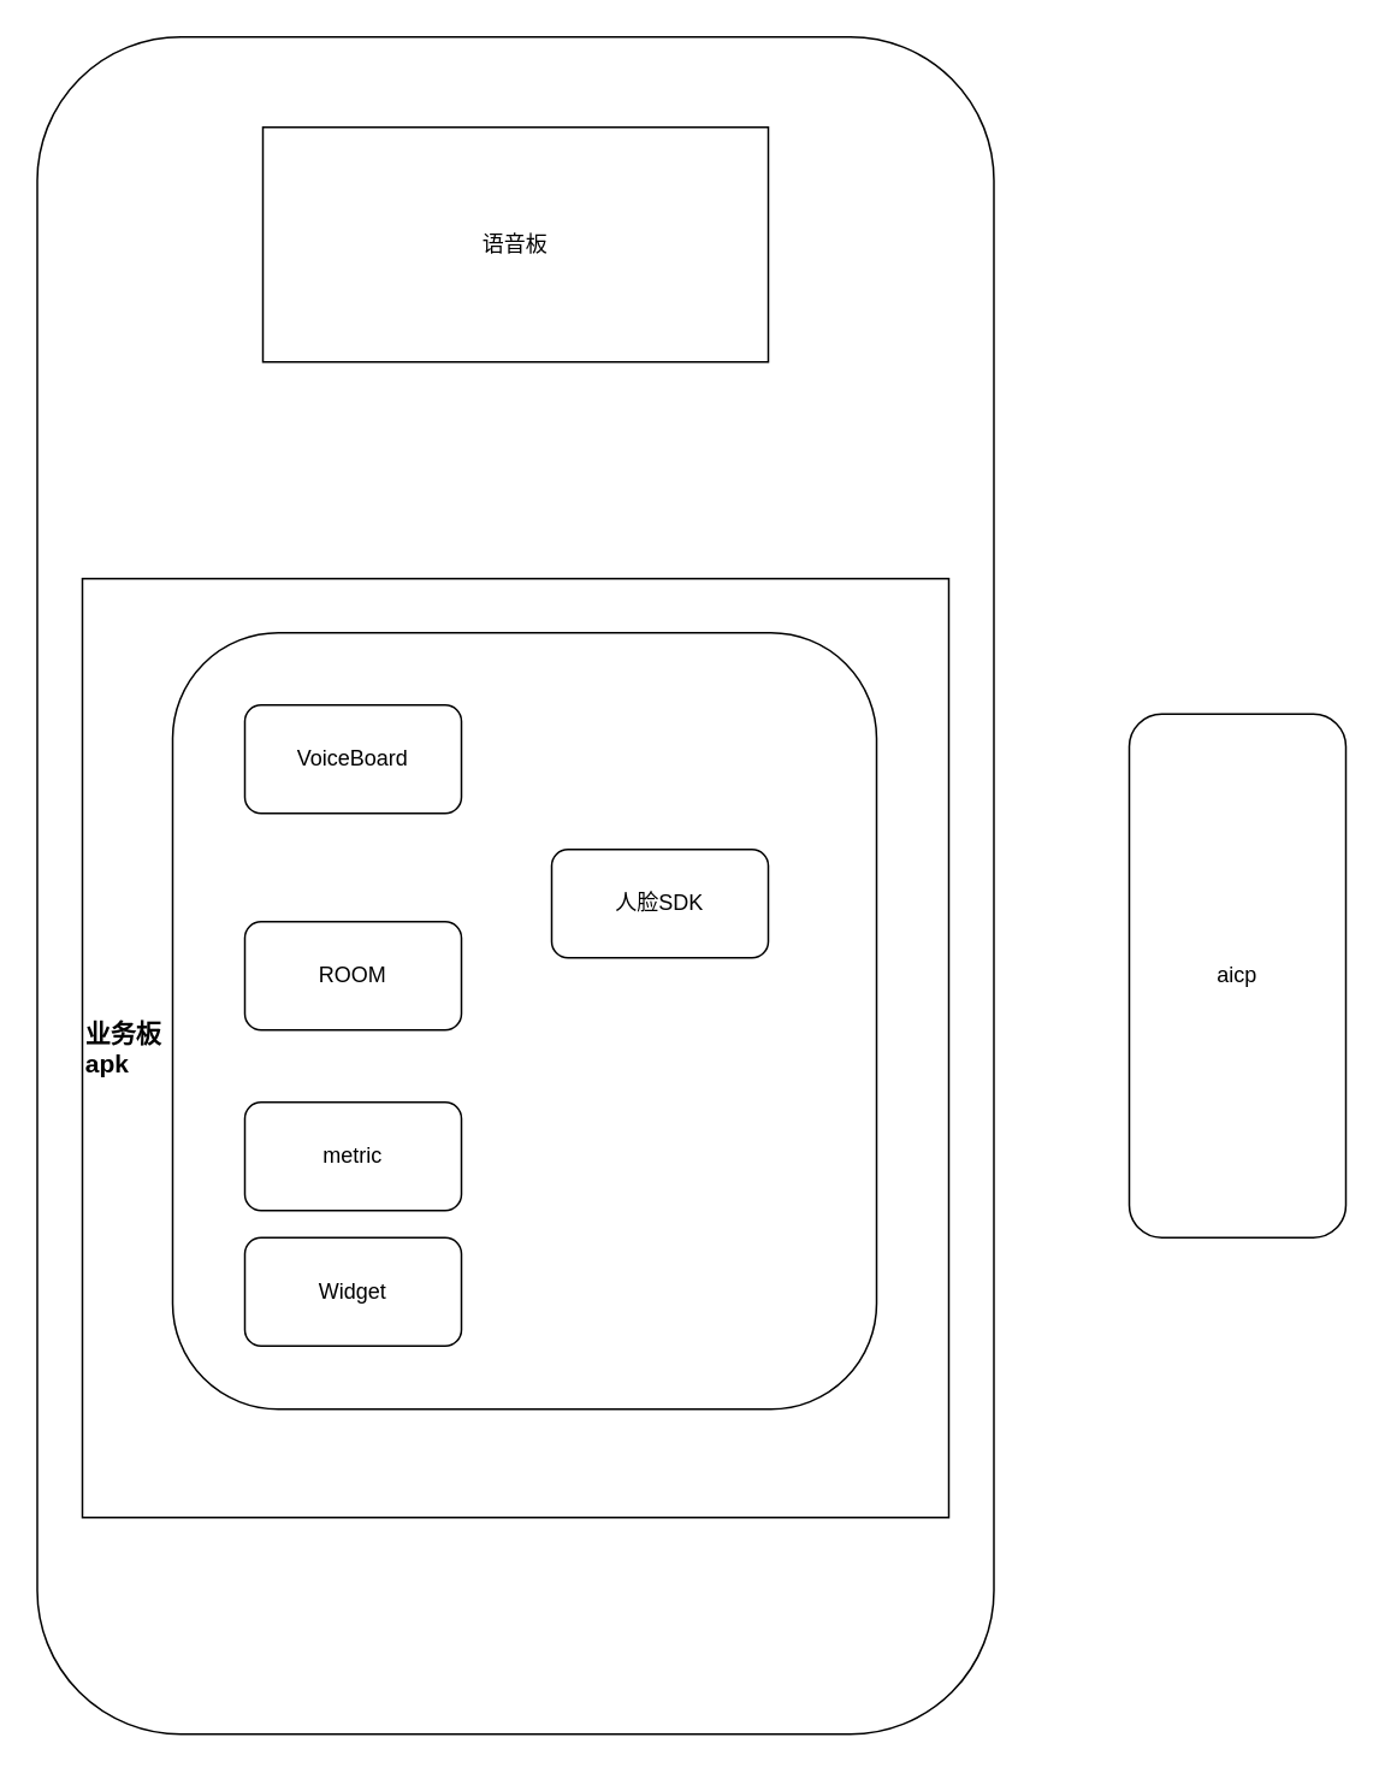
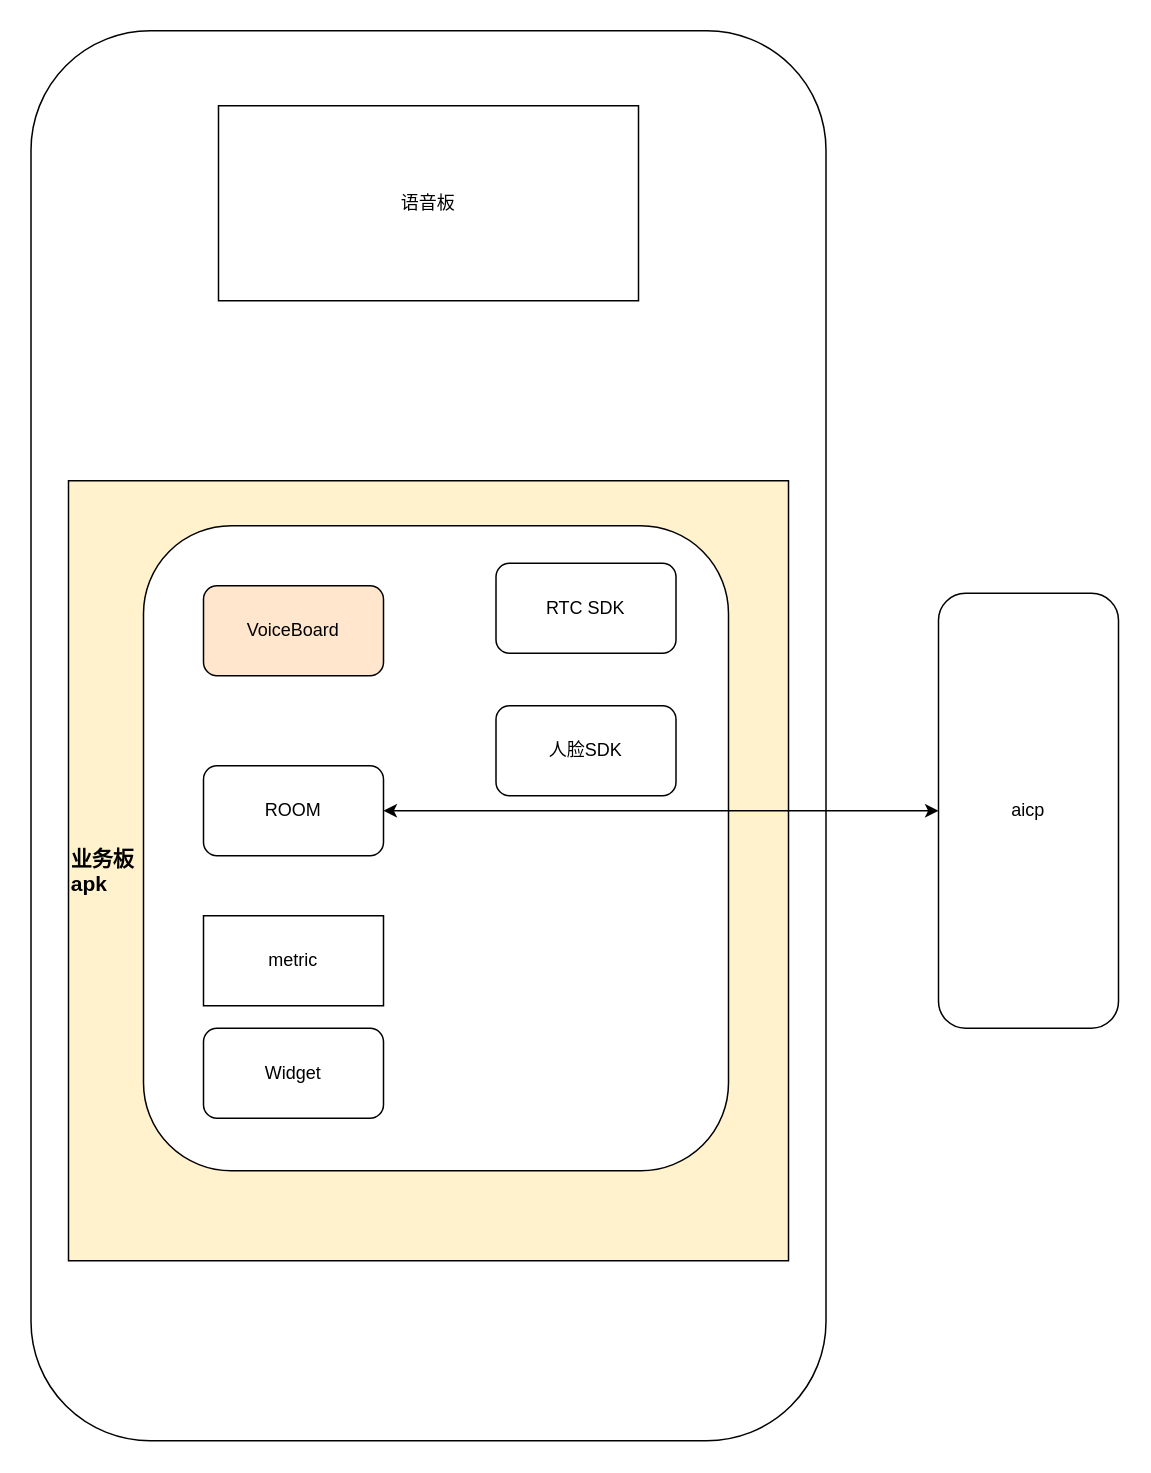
  <mxCell id="0" />
  <mxCell id="1" parent="0" />
  <mxCell id="2" value="" style="rounded=1;whiteSpace=wrap;html=1;" vertex="1" parent="1"><mxGeometry x="20" y="20" width="530" height="940" as="geometry" /></mxCell>
  <mxCell id="3" value="语音板" style="rounded=0;whiteSpace=wrap;html=1;" vertex="1" parent="1"><mxGeometry x="145" y="70" width="280" height="130" as="geometry" /></mxCell>
- <mxCell id="4" value="&lt;b style=&quot;&quot;&gt;&lt;font style=&quot;font-size: 14px;&quot;&gt;业务板&lt;br&gt;apk&lt;br&gt;&lt;/font&gt;&lt;/b&gt;" style="rounded=0;whiteSpace=wrap;html=1;align=left;" vertex="1" parent="1"><mxGeometry x="45" y="320" width="480" height="520" as="geometry" /></mxCell>
+ <mxCell id="4" value="&lt;b style=&quot;&quot;&gt;&lt;font style=&quot;font-size: 14px;&quot;&gt;业务板&lt;br&gt;apk&lt;br&gt;&lt;/font&gt;&lt;/b&gt;" style="rounded=0;whiteSpace=wrap;html=1;align=left;fillColor=#fff2cc;" vertex="1" parent="1"><mxGeometry x="45" y="320" width="480" height="520" as="geometry" /></mxCell>
  <mxCell id="5" value="aicp" style="rounded=1;whiteSpace=wrap;html=1;" vertex="1" parent="1"><mxGeometry x="625" y="395" width="120" height="290" as="geometry" /></mxCell>
  <mxCell id="6" value="&lt;div style=&quot;&quot;&gt;&lt;br&gt;&lt;/div&gt;" style="rounded=1;whiteSpace=wrap;html=1;align=left;" vertex="1" parent="1"><mxGeometry x="95" y="350" width="390" height="430" as="geometry" /></mxCell>
- <mxCell id="8" value="人脸SDK" style="rounded=1;whiteSpace=wrap;html=1;" vertex="1" parent="1"><mxGeometry x="305" y="470" width="120" height="60" as="geometry" /></mxCell>
- <mxCell id="9" value="&lt;span style=&quot;background-color: initial;&quot;&gt;VoiceBoard&lt;/span&gt;" style="rounded=1;whiteSpace=wrap;html=1;align=center;" vertex="1" parent="1"><mxGeometry x="135" y="390" width="120" height="60" as="geometry" /></mxCell>
+ <mxCell id="7" value="RTC SDK" style="rounded=1;whiteSpace=wrap;html=1;" vertex="1" parent="1"><mxGeometry x="330" y="375" width="120" height="60" as="geometry" /></mxCell>
+ <mxCell id="8" value="人脸SDK" style="rounded=1;whiteSpace=wrap;html=1;" vertex="1" parent="1"><mxGeometry x="330" y="470" width="120" height="60" as="geometry" /></mxCell>
+ <mxCell id="9" value="&lt;span style=&quot;background-color: initial;&quot;&gt;VoiceBoard&lt;/span&gt;" style="rounded=1;whiteSpace=wrap;html=1;align=center;fillColor=#ffe6cc;" vertex="1" parent="1"><mxGeometry x="135" y="390" width="120" height="60" as="geometry" /></mxCell>
+ <mxCell id="10" style="edgeStyle=orthogonalEdgeStyle;rounded=0;orthogonalLoop=1;jettySize=auto;html=1;exitX=1;exitY=0.5;exitDx=0;exitDy=0;entryX=0;entryY=0.5;entryDx=0;entryDy=0;startArrow=classic;startFill=1;" edge="1" parent="1" source="11" target="5"><mxGeometry relative="1" as="geometry" /></mxCell>
  <mxCell id="11" value="&lt;span style=&quot;background-color: initial;&quot;&gt;ROOM&lt;/span&gt;" style="rounded=1;whiteSpace=wrap;html=1;align=center;" vertex="1" parent="1"><mxGeometry x="135" y="510" width="120" height="60" as="geometry" /></mxCell>
- <mxCell id="12" value="&lt;span style=&quot;background-color: initial;&quot;&gt;metric&lt;/span&gt;" style="rounded=1;whiteSpace=wrap;html=1;align=center;" vertex="1" parent="1"><mxGeometry x="135" y="610" width="120" height="60" as="geometry" /></mxCell>
+ <mxCell id="12" value="&lt;span style=&quot;background-color: initial;&quot;&gt;metric&lt;/span&gt;" style="whiteSpace=wrap;html=1;align=center;rounded=0;" vertex="1" parent="1"><mxGeometry x="135" y="610" width="120" height="60" as="geometry" /></mxCell>
  <mxCell id="13" value="&lt;span style=&quot;background-color: initial;&quot;&gt;Widget&lt;/span&gt;" style="rounded=1;whiteSpace=wrap;html=1;align=center;" vertex="1" parent="1"><mxGeometry x="135" y="685" width="120" height="60" as="geometry" /></mxCell>
